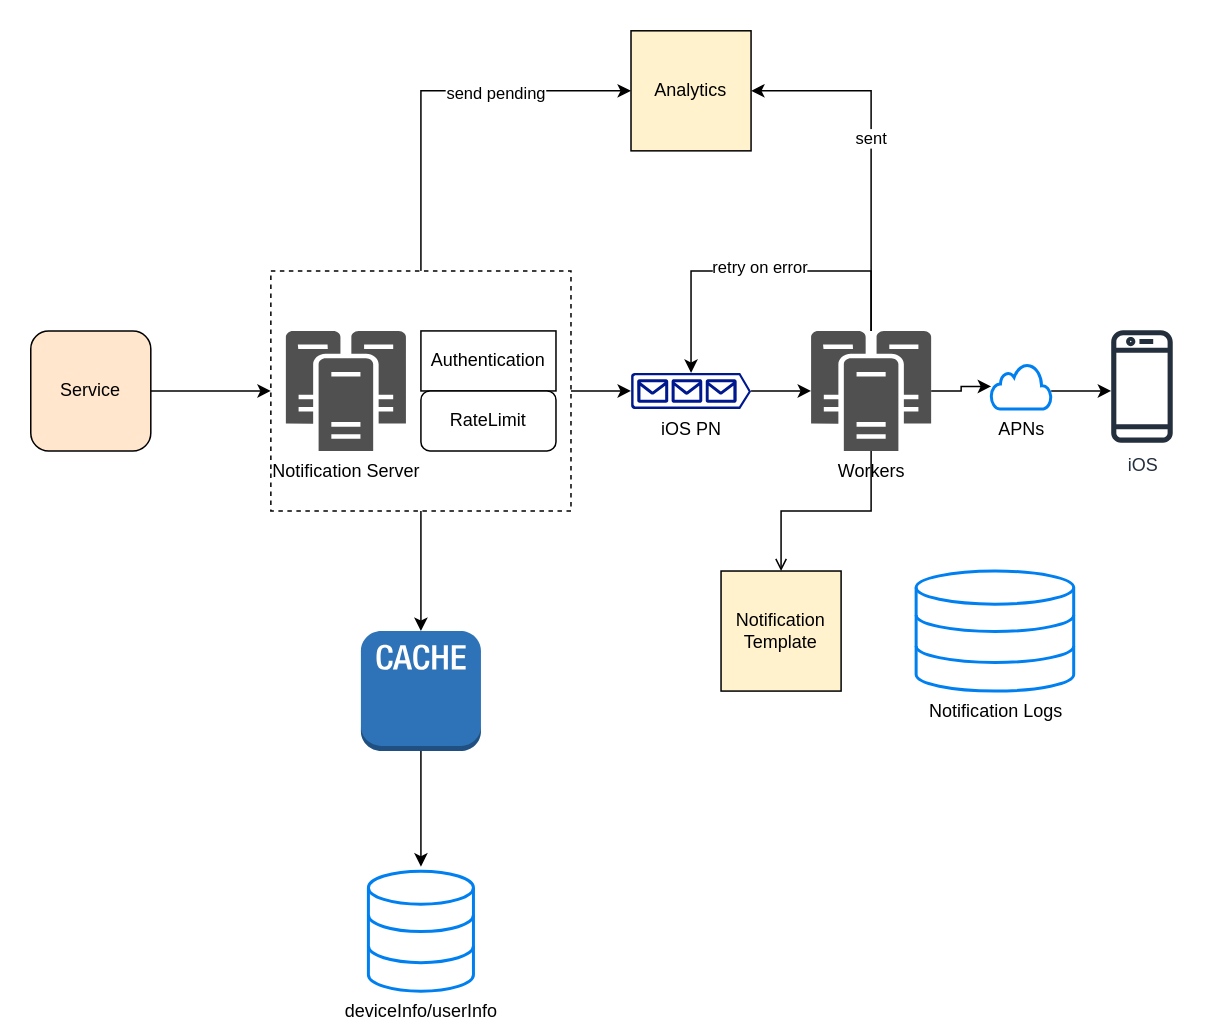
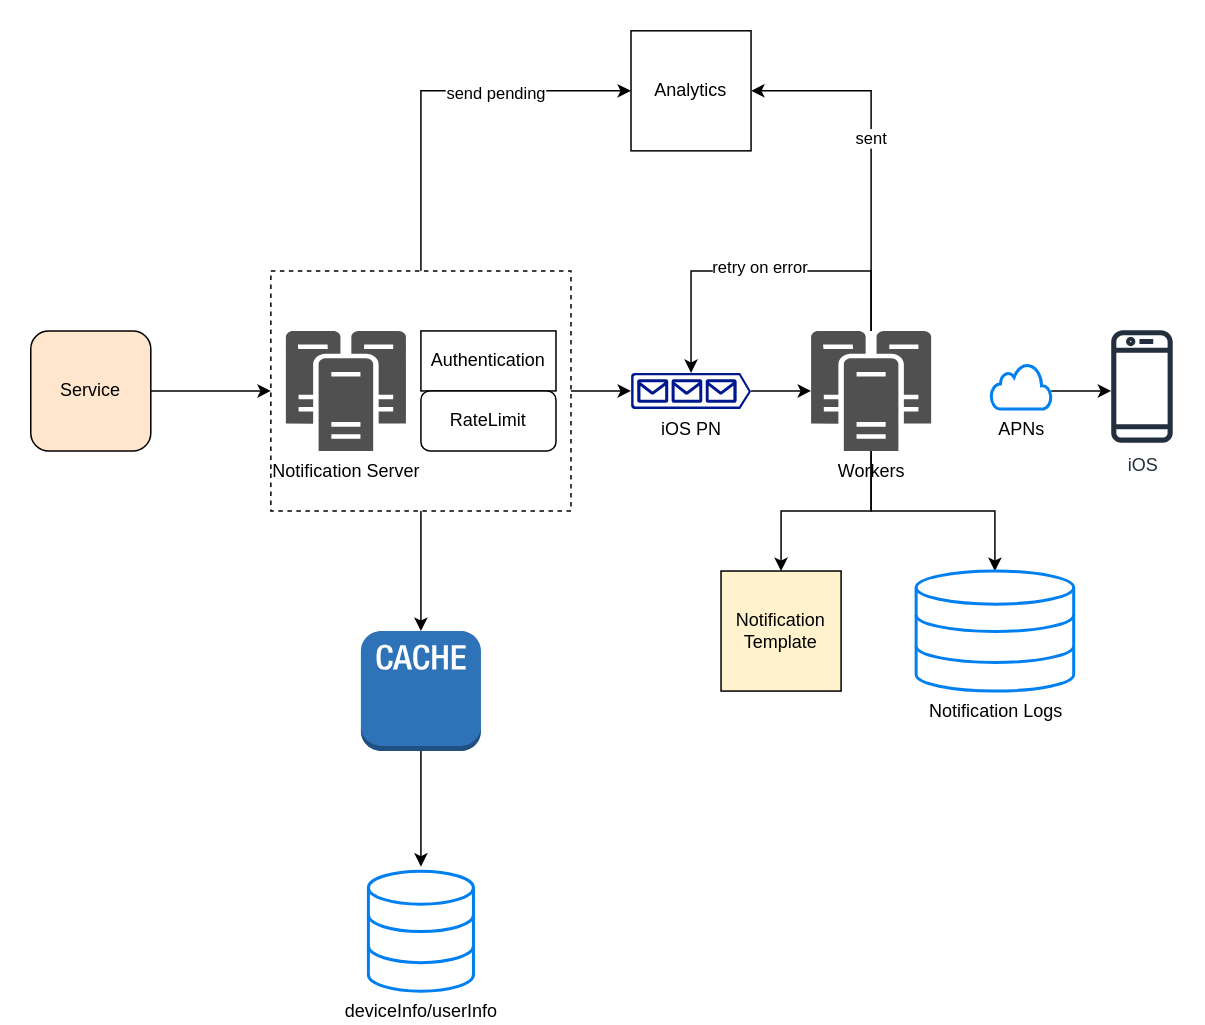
  <mxCell id="0" />
  <mxCell id="1" parent="0" />
  <mxCell id="2" style="edgeStyle=orthogonalEdgeStyle;rounded=0;orthogonalLoop=1;jettySize=auto;html=1;exitX=1;exitY=0.5;exitDx=0;exitDy=0;" parent="1" source="3" edge="1"><mxGeometry relative="1" as="geometry"><Array as="points"><mxPoint x="170" y="260" /><mxPoint x="170" y="260" /></Array><mxPoint x="180" y="260" as="targetPoint" /></mxGeometry></mxCell>
  <mxCell id="3" value="Service" style="rounded=1;whiteSpace=wrap;html=1;fillColor=#ffe6cc;" parent="1" vertex="1"><mxGeometry x="20" y="220" width="80" height="80" as="geometry" /></mxCell>
  <mxCell id="4" style="edgeStyle=orthogonalEdgeStyle;rounded=0;orthogonalLoop=1;jettySize=auto;html=1;exitX=1;exitY=0.5;exitDx=0;exitDy=0;" parent="1" source="18" edge="1"><mxGeometry relative="1" as="geometry"><mxPoint x="400" y="260" as="sourcePoint" /><mxPoint x="420" y="260" as="targetPoint" /><Array as="points" /></mxGeometry></mxCell>
- <mxCell id="5" style="edgeStyle=orthogonalEdgeStyle;rounded=0;orthogonalLoop=1;jettySize=auto;html=1;entryX=0.5;entryY=0;entryDx=0;entryDy=0;endArrow=open;" edge="1" parent="1" source="11" target="28"><mxGeometry relative="1" as="geometry"><mxPoint x="580" y="380" as="targetPoint" /></mxGeometry></mxCell>
- <mxCell id="6" style="edgeStyle=orthogonalEdgeStyle;rounded=0;orthogonalLoop=1;jettySize=auto;html=1;" edge="1" parent="1" source="11" target="25"><mxGeometry relative="1" as="geometry" /></mxCell>
+ <mxCell id="5" style="edgeStyle=orthogonalEdgeStyle;rounded=0;orthogonalLoop=1;jettySize=auto;html=1;entryX=0.5;entryY=0;entryDx=0;entryDy=0;" edge="1" parent="1" source="11" target="28"><mxGeometry relative="1" as="geometry"><mxPoint x="580" y="380" as="targetPoint" /></mxGeometry></mxCell>
+ <mxCell id="6" style="edgeStyle=orthogonalEdgeStyle;rounded=0;orthogonalLoop=1;jettySize=auto;html=1;" edge="1" parent="1" source="11" target="29"><mxGeometry relative="1" as="geometry" /></mxCell>
  <mxCell id="7" style="edgeStyle=orthogonalEdgeStyle;rounded=0;orthogonalLoop=1;jettySize=auto;html=1;entryX=1;entryY=0.5;entryDx=0;entryDy=0;" edge="1" parent="1" source="11" target="12"><mxGeometry relative="1" as="geometry"><mxPoint x="580" y="60" as="targetPoint" /><Array as="points"><mxPoint x="580" y="60" /></Array></mxGeometry></mxCell>
  <mxCell id="8" value="sent" style="edgeLabel;html=1;align=center;verticalAlign=middle;resizable=0;points=[];" vertex="1" connectable="0" parent="7"><mxGeometry x="0.075" y="1" relative="1" as="geometry"><mxPoint as="offset" /></mxGeometry></mxCell>
  <mxCell id="9" style="edgeStyle=orthogonalEdgeStyle;rounded=0;orthogonalLoop=1;jettySize=auto;html=1;entryX=0.5;entryY=0;entryDx=0;entryDy=0;entryPerimeter=0;" edge="1" parent="1" source="11" target="23"><mxGeometry relative="1" as="geometry"><mxPoint x="460" y="180" as="targetPoint" /><Array as="points"><mxPoint x="580" y="180" /><mxPoint x="460" y="180" /></Array></mxGeometry></mxCell>
  <mxCell id="10" value="retry on error" style="edgeLabel;html=1;align=center;verticalAlign=middle;resizable=0;points=[];" vertex="1" connectable="0" parent="9"><mxGeometry x="0.009" y="-3" relative="1" as="geometry"><mxPoint as="offset" /></mxGeometry></mxCell>
  <mxCell id="11" value="Workers" style="sketch=0;pointerEvents=1;shadow=0;dashed=0;html=1;strokeColor=none;fillColor=#505050;labelPosition=center;verticalLabelPosition=bottom;verticalAlign=top;outlineConnect=0;align=center;shape=mxgraph.office.servers.cluster_server;" parent="1" vertex="1"><mxGeometry x="540" y="220" width="80" height="80" as="geometry" /></mxCell>
- <mxCell id="12" value="Analytics" style="rounded=0;whiteSpace=wrap;html=1;fillColor=#fff2cc;" parent="1" vertex="1"><mxGeometry x="420" y="20" width="80" height="80" as="geometry" /></mxCell>
+ <mxCell id="12" value="Analytics" style="rounded=0;whiteSpace=wrap;html=1;" parent="1" vertex="1"><mxGeometry x="420" y="20" width="80" height="80" as="geometry" /></mxCell>
  <mxCell id="13" style="edgeStyle=orthogonalEdgeStyle;rounded=0;orthogonalLoop=1;jettySize=auto;html=1;entryX=0.5;entryY=-0.037;entryDx=0;entryDy=0;entryPerimeter=0;" edge="1" parent="1" source="14" target="27"><mxGeometry relative="1" as="geometry" /></mxCell>
  <mxCell id="14" value="" style="outlineConnect=0;dashed=0;verticalLabelPosition=bottom;verticalAlign=top;align=center;html=1;shape=mxgraph.aws3.cache_node;fillColor=#2E73B8;gradientColor=none;" parent="1" vertex="1"><mxGeometry x="240" y="420" width="80" height="80" as="geometry" /></mxCell>
  <mxCell id="15" style="edgeStyle=orthogonalEdgeStyle;rounded=0;orthogonalLoop=1;jettySize=auto;html=1;entryX=0.5;entryY=0;entryDx=0;entryDy=0;entryPerimeter=0;" edge="1" parent="1" source="18" target="14"><mxGeometry relative="1" as="geometry" /></mxCell>
  <mxCell id="16" style="edgeStyle=orthogonalEdgeStyle;rounded=0;orthogonalLoop=1;jettySize=auto;html=1;entryX=0;entryY=0.5;entryDx=0;entryDy=0;" edge="1" parent="1" source="18" target="12"><mxGeometry relative="1" as="geometry"><mxPoint x="280" y="60" as="targetPoint" /><Array as="points"><mxPoint x="280" y="60" /></Array></mxGeometry></mxCell>
  <mxCell id="17" value="send pending" style="edgeLabel;html=1;align=center;verticalAlign=middle;resizable=0;points=[];" vertex="1" connectable="0" parent="16"><mxGeometry x="0.3" y="-1" relative="1" as="geometry"><mxPoint as="offset" /></mxGeometry></mxCell>
  <mxCell id="18" value="" style="rounded=0;whiteSpace=wrap;html=1;dashed=1;" vertex="1" parent="1"><mxGeometry x="180" y="180" width="200" height="160" as="geometry" /></mxCell>
  <mxCell id="19" value="Notification Server" style="sketch=0;pointerEvents=1;shadow=0;dashed=0;html=1;strokeColor=none;fillColor=#505050;labelPosition=center;verticalLabelPosition=bottom;verticalAlign=top;outlineConnect=0;align=center;shape=mxgraph.office.servers.cluster_server;" vertex="1" parent="1"><mxGeometry x="190" y="220" width="80" height="80" as="geometry" /></mxCell>
  <mxCell id="20" value="Authentication" style="rounded=0;whiteSpace=wrap;html=1;" vertex="1" parent="1"><mxGeometry x="280" y="220" width="90" height="40" as="geometry" /></mxCell>
  <mxCell id="21" value="RateLimit" style="whiteSpace=wrap;html=1;rounded=1;" vertex="1" parent="1"><mxGeometry x="280" y="260" width="90" height="40" as="geometry" /></mxCell>
  <mxCell id="22" style="edgeStyle=orthogonalEdgeStyle;rounded=0;orthogonalLoop=1;jettySize=auto;html=1;" edge="1" parent="1" source="23" target="11"><mxGeometry relative="1" as="geometry" /></mxCell>
  <mxCell id="23" value="iOS PN" style="sketch=0;aspect=fixed;pointerEvents=1;shadow=0;dashed=0;html=1;strokeColor=none;labelPosition=center;verticalLabelPosition=bottom;verticalAlign=top;align=center;fillColor=#00188D;shape=mxgraph.azure.queue_generic" vertex="1" parent="1"><mxGeometry x="420" y="248" width="80" height="24" as="geometry" /></mxCell>
  <mxCell id="24" style="edgeStyle=orthogonalEdgeStyle;rounded=0;orthogonalLoop=1;jettySize=auto;html=1;" edge="1" parent="1" source="25" target="26"><mxGeometry relative="1" as="geometry"><Array as="points"><mxPoint x="720" y="260" /><mxPoint x="720" y="260" /></Array></mxGeometry></mxCell>
  <mxCell id="25" value="APNs" style="html=1;verticalLabelPosition=bottom;align=center;labelBackgroundColor=#ffffff;verticalAlign=top;strokeWidth=2;strokeColor=#0080F0;shadow=0;dashed=0;shape=mxgraph.ios7.icons.cloud;" vertex="1" parent="1"><mxGeometry x="660" y="242" width="40" height="30" as="geometry" /></mxCell>
  <mxCell id="26" value="iOS" style="sketch=0;outlineConnect=0;fontColor=#232F3E;gradientColor=none;fillColor=#232F3D;strokeColor=none;dashed=0;verticalLabelPosition=bottom;verticalAlign=top;align=center;html=1;fontSize=12;fontStyle=0;aspect=fixed;pointerEvents=1;shape=mxgraph.aws4.mobile_client;" vertex="1" parent="1"><mxGeometry x="740" y="218" width="41" height="78" as="geometry" /></mxCell>
  <mxCell id="27" value="deviceInfo/userInfo" style="html=1;verticalLabelPosition=bottom;align=center;labelBackgroundColor=#ffffff;verticalAlign=top;strokeWidth=2;strokeColor=#0080F0;shadow=0;dashed=0;shape=mxgraph.ios7.icons.data;" vertex="1" parent="1"><mxGeometry x="245" y="580" width="70" height="80" as="geometry" /></mxCell>
  <mxCell id="28" value="Notification Template" style="rounded=0;whiteSpace=wrap;html=1;fillColor=#fff2cc;" vertex="1" parent="1"><mxGeometry x="480" y="380" width="80" height="80" as="geometry" /></mxCell>
  <mxCell id="29" value="Notification Logs" style="html=1;verticalLabelPosition=bottom;align=center;labelBackgroundColor=#ffffff;verticalAlign=top;strokeWidth=2;strokeColor=#0080F0;shadow=0;dashed=0;shape=mxgraph.ios7.icons.data;" vertex="1" parent="1"><mxGeometry x="610" y="380" width="105" height="80" as="geometry" /></mxCell>
